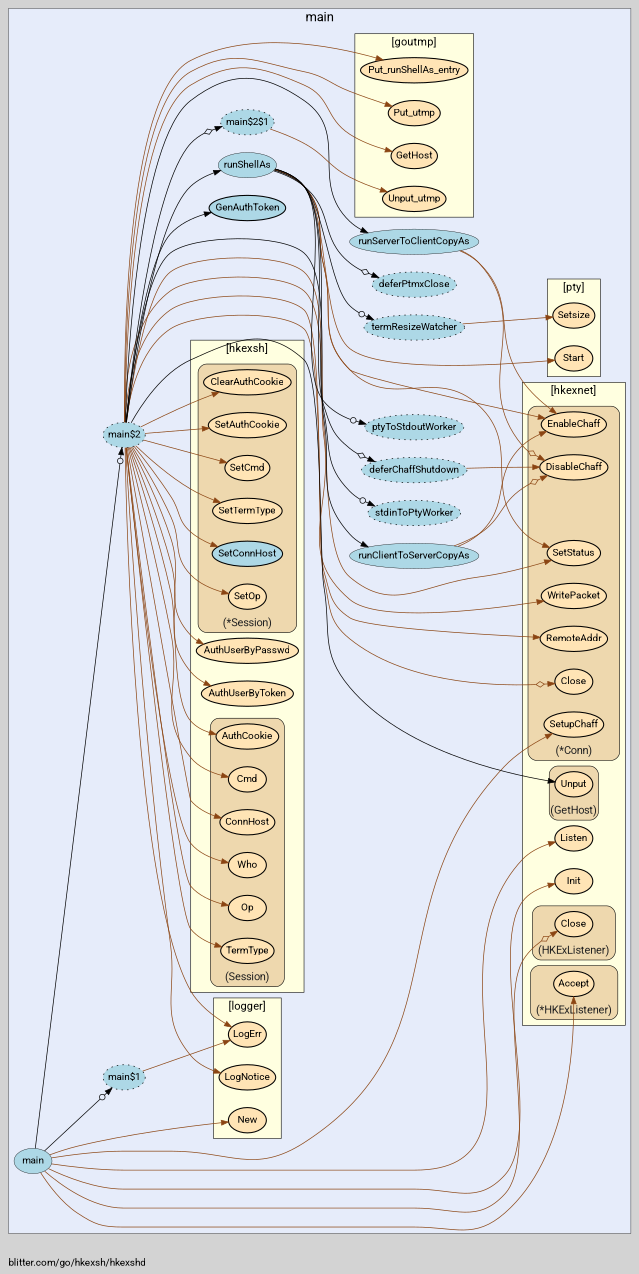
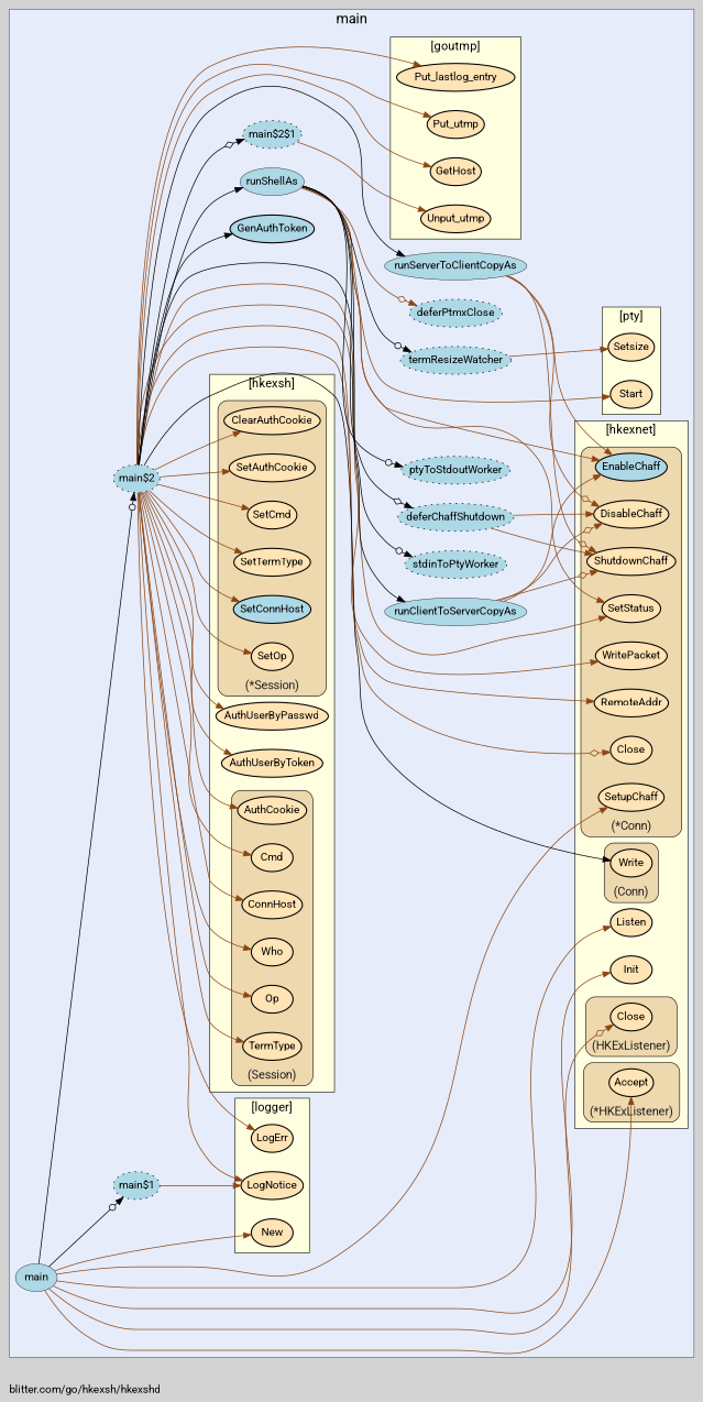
  digraph {
    bgcolor=lightgray
    fontname=Roboto
    fontsize=14
    label="blitter.com/go/hkexsh/hkexshd"
    labeljust=l
    nodesep=0.35
    penwidth=0.5
    rankdir=LR
    style=solid
    node [fillcolor=moccasin fontname=Roboto margin="0.05,0.0" penwidth=1.5 shape=ellipse style=filled]
    edge [color=saddlebrown fontname=Roboto minlen=2]
    n1 [label=GetHost]
    n2 [label=Put_utmp]
    n3 [label=Unput_utmp]
-   n4 [label=Put_runShellAs_entry]
+   n4 [label=Put_lastlog_entry]
    n5 [label=SetOp]
    n6 [fillcolor=lightblue label=SetConnHost]
    n7 [label=SetTermType]
    n8 [label=SetCmd]
    n9 [label=SetAuthCookie]
    n10 [label=ClearAuthCookie]
    n11 [label=Op]
    n12 [label=Who]
    n13 [label=ConnHost]
    n14 [label=Cmd]
    n15 [label=AuthCookie]
    n16 [label=TermType]
    n17 [label=AuthUserByToken]
    n18 [label=AuthUserByPasswd]
-   n19 [label=EnableChaff]
+   n19 [fillcolor=lightblue label=EnableChaff]
    n20 [label=DisableChaff]
+   n21 [label=ShutdownChaff]
    n22 [label=SetupChaff]
    n23 [label=Close]
    n24 [label=RemoteAddr]
    n25 [label=SetStatus]
    n26 [label=WritePacket]
    n27 [label=Accept]
-   n28 [label=Unput]
+   n28 [label=Write]
    n29 [label=Close]
    n30 [label=Init]
    n31 [label=Listen]
    n32 [label=New]
    n33 [label=LogNotice]
    n34 [label=LogErr]
    n35 [label=Setsize]
    n36 [label=Start]
    n37 [fillcolor=lightblue label=termResizeWatcher penwidth=1.0 style="dotted,filled"]
    n38 [fillcolor=lightblue label=runClientToServerCopyAs penwidth=0.5]
    n39 [fillcolor=lightblue label=main penwidth=0.5]
    n40 [fillcolor=lightblue label="main$1" penwidth=1.0 style="dotted,filled"]
    n41 [fillcolor=lightblue label="main$2" penwidth=1.0 style="dotted,filled"]
    n42 [fillcolor=lightblue label=GenAuthToken]
    n43 [fillcolor=lightblue label=runShellAs penwidth=0.5]
    n44 [fillcolor=lightblue label=deferPtmxClose penwidth=1.0 style="dotted,filled"]
    n45 [fillcolor=lightblue label=stdinToPtyWorker penwidth=1.0 style="dotted,filled"]
    n46 [fillcolor=lightblue label=deferChaffShutdown penwidth=1.0 style="dotted,filled"]
    n47 [fillcolor=lightblue label=ptyToStdoutWorker penwidth=1.0 style="dotted,filled"]
    n48 [fillcolor=lightblue label="main$2$1" penwidth=1.0 style="dotted,filled"]
    n49 [fillcolor=lightblue label=runServerToClientCopyAs penwidth=0.5]
    subgraph cluster_1 {
      bgcolor="#e6ecfa"
      fontsize=18
      label=main
      labeljust=c
      labelloc=t
      n37
      n38
      n39
      n40
      n41
      n42
      n43
      n44
      n45
      n46
      n47
      n48
      n49
      subgraph cluster_2 {
        bgcolor="#e6ecfa"
        fillcolor=lightyellow
        fontsize=16
        label="[goutmp]"
        labeljust=c
        labelloc=t
        penwidth=0.8
        rank=sink
        style=filled
        n1
        n2
        n3
        n4
      }
      subgraph cluster_3 {
        bgcolor="#e6ecfa"
        fillcolor=lightyellow
        fontsize=16
        label="[hkexsh]"
        labeljust=c
        labelloc=t
        penwidth=0.8
        rank=sink
        style=filled
        n17
        n18
        subgraph cluster_4 {
          bgcolor="#e6ecfa"
          fillcolor=wheat2
          fontcolor="#222222"
          fontsize=15
          label="(*Session)"
          labeljust=c
          labelloc=b
          penwidth=0.8
          rank=sink
          style="rounded,filled"
          n5
          n6
          n7
          n8
          n9
          n10
        }
        subgraph cluster_5 {
          bgcolor="#e6ecfa"
          fillcolor=wheat2
          fontcolor="#222222"
          fontsize=15
          label="(Session)"
          labeljust=c
          labelloc=b
          penwidth=0.8
          rank=sink
          style="rounded,filled"
          n11
          n12
          n13
          n14
          n15
          n16
        }
      }
      subgraph cluster_6 {
        bgcolor="#e6ecfa"
        fillcolor=lightyellow
        fontsize=16
        label="[hkexnet]"
        labeljust=c
        labelloc=t
        penwidth=0.8
        rank=sink
        style=filled
        n30
        n31
        subgraph cluster_7 {
          bgcolor="#e6ecfa"
          fillcolor=wheat2
          fontcolor="#222222"
          fontsize=15
          label="(*Conn)"
          labeljust=c
          labelloc=b
          penwidth=0.8
          rank=sink
          style="rounded,filled"
          n19
          n20
+         n21
          n22
          n23
          n24
          n25
          n26
        }
        subgraph cluster_8 {
          bgcolor="#e6ecfa"
          fillcolor=wheat2
          fontcolor="#222222"
          fontsize=15
          label="(*HKExListener)"
          labeljust=c
          labelloc=b
          penwidth=0.8
          rank=sink
          style="rounded,filled"
          n27
        }
        subgraph cluster_9 {
          bgcolor="#e6ecfa"
          fillcolor=wheat2
          fontcolor="#222222"
          fontsize=15
-         label="(GetHost)"
+         label="(Conn)"
          labeljust=c
          labelloc=b
          penwidth=0.8
          rank=sink
          style="rounded,filled"
          n28
        }
        subgraph cluster_10 {
          bgcolor="#e6ecfa"
          fillcolor=wheat2
          fontcolor="#222222"
          fontsize=15
          label="(HKExListener)"
          labeljust=c
          labelloc=b
          penwidth=0.8
          rank=sink
          style="rounded,filled"
          n29
        }
      }
      subgraph cluster_11 {
        bgcolor="#e6ecfa"
        fillcolor=lightyellow
        fontsize=16
        label="[logger]"
        labeljust=c
        labelloc=t
        penwidth=0.8
        rank=sink
        style=filled
        n32
        n33
        n34
      }
      subgraph cluster_12 {
        bgcolor="#e6ecfa"
        fillcolor=lightyellow
        fontsize=16
        label="[pty]"
        labeljust=c
        labelloc=t
        penwidth=0.8
        rank=sink
        style=filled
        n35
        n36
      }
    }
    n37 -> n35
    n38 -> n19
    n38 -> n20 [arrowhead=normalnoneodiamond]
+   n38 -> n21 [arrowhead=normalnoneodiamond]
    n39 -> n22
    n39 -> n27
    n39 -> n29 [arrowhead=normalnoneodiamond]
    n39 -> n30
    n39 -> n31
    n39 -> n32
    n39 -> n40 [arrowhead=normalnoneodot color=""]
    n39 -> n41 [arrowhead=normalnoneodot color=""]
-   n40 -> n34
+   n40 -> n33
    n41 -> n1
    n41 -> n2
    n41 -> n4
    n41 -> n5
    n41 -> n6
    n41 -> n7
    n41 -> n8
    n41 -> n9
    n41 -> n10
    n41 -> n11
    n41 -> n12
    n41 -> n13
    n41 -> n14
    n41 -> n15
    n41 -> n16
    n41 -> n17
    n41 -> n18
    n41 -> n23 [arrowhead=normalnoneodiamond]
    n41 -> n24
    n41 -> n25
    n41 -> n26
    n41 -> n28 [color=black]
    n41 -> n33
    n41 -> n34
    n41 -> n38 [color=""]
    n41 -> n42 [color=""]
    n41 -> n43 [color=""]
    n41 -> n48 [arrowhead=normalnoneodiamond color=""]
    n41 -> n49 [color=""]
    n43 -> n19
    n43 -> n25
    n43 -> n36
    n43 -> n37 [arrowhead=normalnoneodot color=""]
-   n43 -> n44 [arrowhead=normalnoneodiamond color=""]
+   n43 -> n44 [arrowhead=normalnoneodiamond]
    n43 -> n45 [arrowhead=normalnoneodot color=""]
    n43 -> n46 [arrowhead=normalnoneodiamond color=""]
    n43 -> n47 [arrowhead=normalnoneodot color=""]
    n46 -> n20
+   n46 -> n21
    n48 -> n3
    n49 -> n19
    n49 -> n20 [arrowhead=normalnoneodiamond]
+   n49 -> n21 [arrowhead=normalnoneodiamond]
  }
